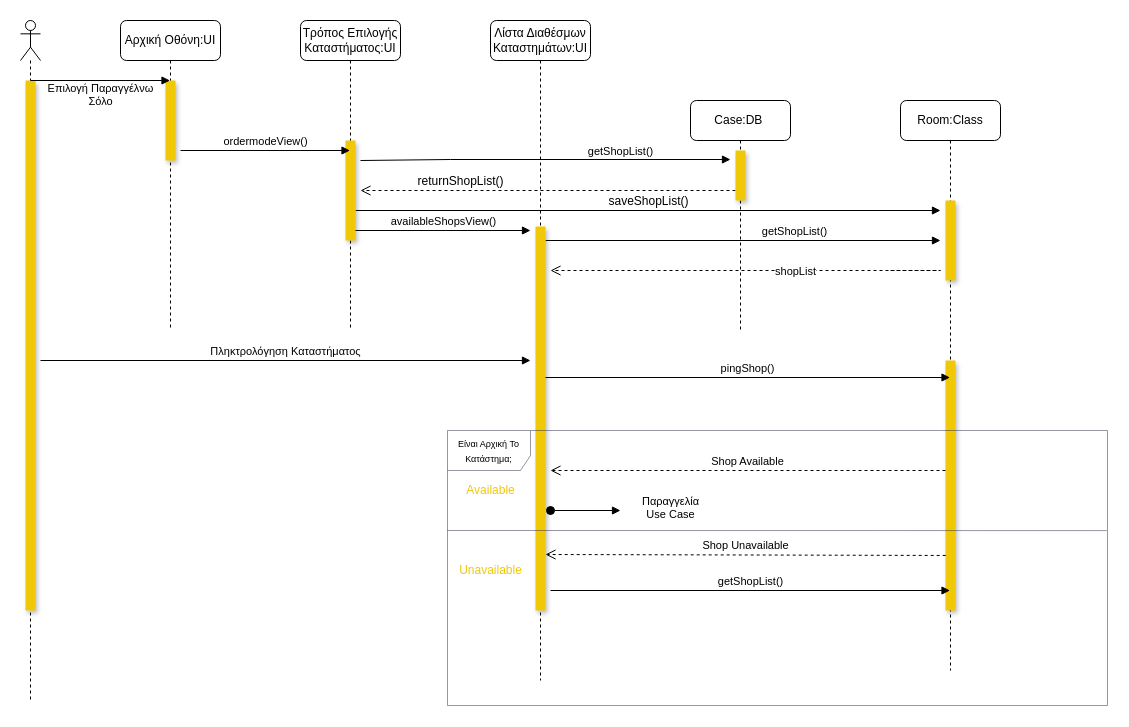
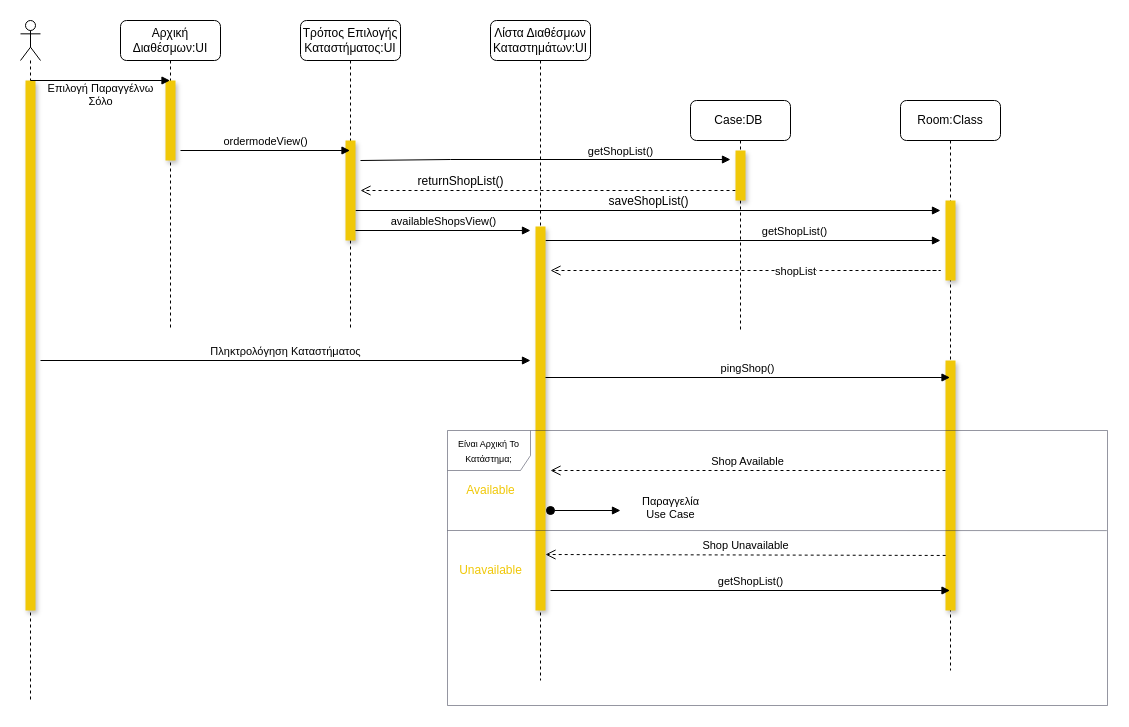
  <mxCell id="0" />
  <mxCell id="1" parent="0" />
- <mxCell id="2" value="Αρχική Οθόνη:UI" style="shape=umlLifeline;perimeter=lifelinePerimeter;whiteSpace=wrap;html=1;container=1;collapsible=0;recursiveResize=0;outlineConnect=0;rounded=1;" parent="1" vertex="1"><mxGeometry x="120" y="20" width="100" height="310" as="geometry" /></mxCell>
+ <mxCell id="2" value="Αρχική Διαθέσμων:UI" style="shape=umlLifeline;perimeter=lifelinePerimeter;whiteSpace=wrap;html=1;container=1;collapsible=0;recursiveResize=0;outlineConnect=0;rounded=1;" parent="1" vertex="1"><mxGeometry x="120" y="20" width="100" height="310" as="geometry" /></mxCell>
  <mxCell id="3" value="" style="html=1;points=[];perimeter=orthogonalPerimeter;rounded=0;shadow=1;fillColor=#F0C808;strokeColor=none;" parent="2" vertex="1"><mxGeometry x="45" y="60" width="10" height="80" as="geometry" /></mxCell>
  <mxCell id="4" value="Τρόπος Επιλογής Καταστήματος:UI" style="shape=umlLifeline;perimeter=lifelinePerimeter;whiteSpace=wrap;html=1;container=1;collapsible=0;recursiveResize=0;outlineConnect=0;rounded=1;" parent="1" vertex="1"><mxGeometry x="300" y="20" width="100" height="310" as="geometry" /></mxCell>
  <mxCell id="5" value="saveShopList()" style="html=1;verticalAlign=bottom;endArrow=block;rounded=0;fontSize=12;fontColor=#000000;" parent="4" edge="1"><mxGeometry width="80" relative="1" as="geometry"><mxPoint x="55" y="190" as="sourcePoint" /><mxPoint x="640" y="190" as="targetPoint" /></mxGeometry></mxCell>
  <mxCell id="6" value="" style="html=1;points=[];perimeter=orthogonalPerimeter;rounded=0;shadow=1;fillColor=#F0C808;strokeColor=none;" parent="4" vertex="1"><mxGeometry x="45" y="120" width="10" height="100" as="geometry" /></mxCell>
  <mxCell id="7" value="availableShopsView()" style="html=1;verticalAlign=bottom;endArrow=block;rounded=0;" parent="4" edge="1"><mxGeometry width="80" relative="1" as="geometry"><mxPoint x="55" y="210" as="sourcePoint" /><mxPoint x="230" y="210" as="targetPoint" /></mxGeometry></mxCell>
  <mxCell id="8" value="Room:Class" style="shape=umlLifeline;perimeter=lifelinePerimeter;whiteSpace=wrap;html=1;container=1;collapsible=0;recursiveResize=0;outlineConnect=0;rounded=1;" parent="1" vertex="1"><mxGeometry x="900" y="100" width="100" height="570" as="geometry" /></mxCell>
  <mxCell id="9" value="" style="html=1;points=[];perimeter=orthogonalPerimeter;fillColor=#F0C808;shadow=1;strokeColor=none;" parent="8" vertex="1"><mxGeometry x="45" y="260" width="10" height="250" as="geometry" /></mxCell>
  <mxCell id="10" value="Shop Available" style="html=1;verticalAlign=bottom;endArrow=open;dashed=1;endSize=8;rounded=0;" parent="8" edge="1"><mxGeometry relative="1" as="geometry"><mxPoint x="45" y="370" as="sourcePoint" /><mxPoint x="-350" y="370" as="targetPoint" /></mxGeometry></mxCell>
  <mxCell id="11" value="" style="html=1;points=[];perimeter=orthogonalPerimeter;shadow=1;fontSize=12;fontColor=#000000;fillColor=#F0C808;strokeColor=none;" parent="8" vertex="1"><mxGeometry x="45" y="100" width="10" height="80" as="geometry" /></mxCell>
  <mxCell id="12" value="Case:DB&amp;nbsp;" style="shape=umlLifeline;perimeter=lifelinePerimeter;whiteSpace=wrap;html=1;container=1;collapsible=0;recursiveResize=0;outlineConnect=0;rounded=1;" parent="1" vertex="1"><mxGeometry x="690" y="100" width="100" height="230" as="geometry" /></mxCell>
  <mxCell id="13" value="&lt;font color=&quot;#000000&quot;&gt;returnShopList()&lt;/font&gt;" style="html=1;verticalAlign=bottom;endArrow=open;dashed=1;endSize=8;rounded=0;fontSize=12;fontColor=#F0C808;" parent="12" edge="1"><mxGeometry x="0.467" relative="1" as="geometry"><mxPoint x="45" y="90" as="sourcePoint" /><mxPoint x="-330" y="90" as="targetPoint" /><mxPoint as="offset" /></mxGeometry></mxCell>
  <mxCell id="14" value="" style="html=1;points=[];perimeter=orthogonalPerimeter;fillColor=#F0C808;shadow=1;strokeColor=none;" parent="12" vertex="1"><mxGeometry x="45" y="50" width="10" height="50" as="geometry" /></mxCell>
  <mxCell id="15" value="Λίστα Διαθέσμων Καταστημάτων:UI" style="shape=umlLifeline;perimeter=lifelinePerimeter;whiteSpace=wrap;html=1;container=1;collapsible=0;recursiveResize=0;outlineConnect=0;rounded=1;" parent="1" vertex="1"><mxGeometry x="490" y="20" width="100" height="660" as="geometry" /></mxCell>
  <mxCell id="16" value="getShopList()" style="html=1;verticalAlign=bottom;endArrow=block;rounded=0;" parent="15" edge="1"><mxGeometry x="0.261" width="80" relative="1" as="geometry"><mxPoint x="55" y="220" as="sourcePoint" /><mxPoint x="450" y="220" as="targetPoint" /><mxPoint as="offset" /></mxGeometry></mxCell>
  <mxCell id="17" value="" style="html=1;points=[];perimeter=orthogonalPerimeter;rounded=0;shadow=1;fillColor=#F0C808;strokeColor=none;" parent="15" vertex="1"><mxGeometry x="45" y="206" width="10" height="384" as="geometry" /></mxCell>
  <mxCell id="18" value="pingShop()" style="html=1;verticalAlign=bottom;endArrow=block;rounded=0;" parent="15" edge="1"><mxGeometry width="80" relative="1" as="geometry"><mxPoint x="55" y="357" as="sourcePoint" /><mxPoint x="459.5" y="357" as="targetPoint" /></mxGeometry></mxCell>
  <mxCell id="19" value="Shop Unavailable" style="html=1;verticalAlign=bottom;endArrow=open;dashed=1;endSize=8;rounded=0;entryX=0.98;entryY=0.708;entryDx=0;entryDy=0;entryPerimeter=0;" parent="15" edge="1"><mxGeometry relative="1" as="geometry"><mxPoint x="455.2" y="534.96" as="sourcePoint" /><mxPoint x="55" y="534" as="targetPoint" /></mxGeometry></mxCell>
  <mxCell id="20" value="getShopList()" style="html=1;verticalAlign=bottom;endArrow=block;rounded=0;" parent="15" target="8" edge="1"><mxGeometry width="80" relative="1" as="geometry"><mxPoint x="60" y="570" as="sourcePoint" /><mxPoint x="140" y="570" as="targetPoint" /></mxGeometry></mxCell>
  <mxCell id="21" value="" style="shape=umlLifeline;participant=umlActor;perimeter=lifelinePerimeter;whiteSpace=wrap;html=1;container=1;collapsible=0;recursiveResize=0;verticalAlign=top;spacingTop=36;outlineConnect=0;rounded=1;" parent="1" vertex="1"><mxGeometry x="20" y="20" width="20" height="680" as="geometry" /></mxCell>
  <mxCell id="22" value="" style="html=1;points=[];perimeter=orthogonalPerimeter;rounded=0;fillColor=#F0C808;strokeColor=none;shadow=1;" parent="21" vertex="1"><mxGeometry x="5" y="60" width="10" height="530" as="geometry" /></mxCell>
  <mxCell id="23" value="Επιλογή Παραγγέλνω&lt;br&gt;Σόλο" style="html=1;verticalAlign=bottom;endArrow=block;rounded=0;" parent="1" target="2" edge="1"><mxGeometry x="0.004" y="-30" width="80" relative="1" as="geometry"><mxPoint x="30" y="80" as="sourcePoint" /><mxPoint x="110" y="80" as="targetPoint" /><mxPoint as="offset" /></mxGeometry></mxCell>
  <mxCell id="24" value="ordermodeView()" style="html=1;verticalAlign=bottom;endArrow=block;rounded=0;" parent="1" target="4" edge="1"><mxGeometry width="80" relative="1" as="geometry"><mxPoint x="180" y="150" as="sourcePoint" /><mxPoint x="250" y="150" as="targetPoint" /></mxGeometry></mxCell>
  <mxCell id="25" value="Πληκτρολόγηση Καταστήματος" style="html=1;verticalAlign=bottom;endArrow=block;rounded=0;" parent="1" edge="1"><mxGeometry width="80" relative="1" as="geometry"><mxPoint x="40" y="360" as="sourcePoint" /><mxPoint x="530" y="360" as="targetPoint" /></mxGeometry></mxCell>
  <mxCell id="26" value="getShopList()" style="html=1;verticalAlign=bottom;endArrow=block;rounded=0;" parent="1" edge="1"><mxGeometry x="0.405" y="-1" width="80" relative="1" as="geometry"><mxPoint x="360" y="160" as="sourcePoint" /><mxPoint x="730" y="159" as="targetPoint" /><Array as="points"><mxPoint x="450" y="159" /></Array><mxPoint as="offset" /></mxGeometry></mxCell>
  <mxCell id="27" value="shopList" style="html=1;verticalAlign=bottom;endArrow=open;dashed=1;endSize=8;rounded=0;" parent="1" edge="1"><mxGeometry x="-0.112" y="10" relative="1" as="geometry"><mxPoint x="890" y="270" as="sourcePoint" /><mxPoint x="550" y="270" as="targetPoint" /><Array as="points"><mxPoint x="940" y="270" /></Array><mxPoint as="offset" /></mxGeometry></mxCell>
  <mxCell id="28" value="Παραγγελία&lt;br&gt;Use Case" style="html=1;verticalAlign=bottom;startArrow=oval;startFill=1;endArrow=block;startSize=8;rounded=0;" parent="1" edge="1"><mxGeometry x="1" y="-52" width="60" relative="1" as="geometry"><mxPoint x="550" y="510" as="sourcePoint" /><mxPoint x="620" y="510" as="targetPoint" /><mxPoint x="50" y="-39" as="offset" /></mxGeometry></mxCell>
  <mxCell id="29" value="&lt;font color=&quot;#f0c808&quot; style=&quot;font-size: 12px;&quot;&gt;Available&lt;/font&gt;" style="text;html=1;align=center;verticalAlign=middle;resizable=0;points=[];autosize=1;strokeColor=none;fillColor=none;fontSize=7;" parent="1" vertex="1"><mxGeometry x="460" y="480" width="60" height="20" as="geometry" /></mxCell>
  <mxCell id="30" value="Unavailable" style="text;html=1;align=center;verticalAlign=middle;resizable=0;points=[];autosize=1;strokeColor=none;fillColor=none;fontSize=12;fontColor=#F0C808;" parent="1" vertex="1"><mxGeometry x="450" y="560" width="80" height="20" as="geometry" /></mxCell>
  <mxCell id="31" value="" style="endArrow=none;html=1;rounded=0;fontSize=12;fontColor=#000000;entryX=0.999;entryY=0.364;entryDx=0;entryDy=0;entryPerimeter=0;strokeWidth=0.5;strokeColor=#2B2D42;" parent="1" target="32" edge="1"><mxGeometry width="50" height="50" relative="1" as="geometry"><mxPoint x="447" y="530" as="sourcePoint" /><mxPoint x="497" y="480" as="targetPoint" /></mxGeometry></mxCell>
  <mxCell id="32" value="&lt;font style=&quot;font-size: 9px;&quot;&gt;Είναι Αρχική Το Κατάστημα;&lt;/font&gt;" style="shape=umlFrame;whiteSpace=wrap;html=1;shadow=0;fillColor=#FFFFFF;width=83;height=40;strokeWidth=0.5;strokeColor=#2B2D42;" parent="1" vertex="1"><mxGeometry x="447" y="430" width="660" height="275" as="geometry" /></mxCell>
